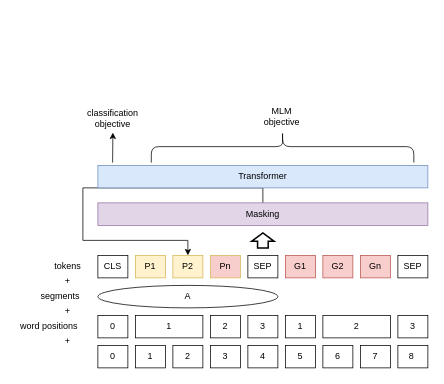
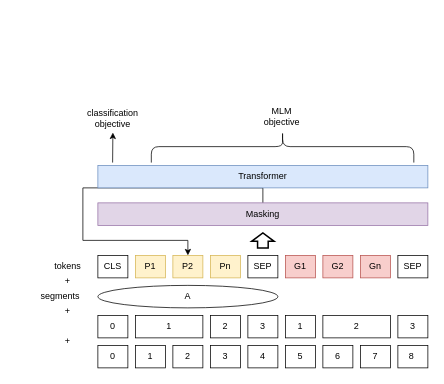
  <mxCell id="0" />
  <mxCell id="1" parent="0" />
  <mxCell id="2" value="8&amp;nbsp;" style="rounded=0;whiteSpace=wrap;html=1;" vertex="1" parent="1"><mxGeometry x="530" y="460" width="40" height="30" as="geometry" /></mxCell>
  <mxCell id="3" value="4" style="rounded=0;whiteSpace=wrap;html=1;" vertex="1" parent="1"><mxGeometry x="330" y="460" width="40" height="30" as="geometry" /></mxCell>
  <mxCell id="4" value="3" style="rounded=0;whiteSpace=wrap;html=1;" vertex="1" parent="1"><mxGeometry x="280" y="460" width="40" height="30" as="geometry" /></mxCell>
  <mxCell id="5" value="2" style="rounded=0;whiteSpace=wrap;html=1;" vertex="1" parent="1"><mxGeometry x="230" y="460" width="40" height="30" as="geometry" /></mxCell>
  <mxCell id="6" value="1" style="rounded=0;whiteSpace=wrap;html=1;" vertex="1" parent="1"><mxGeometry x="180" y="460" width="40" height="30" as="geometry" /></mxCell>
  <mxCell id="7" value="0" style="rounded=0;whiteSpace=wrap;html=1;" vertex="1" parent="1"><mxGeometry x="130" y="460" width="40" height="30" as="geometry" /></mxCell>
  <mxCell id="8" value="5" style="rounded=0;whiteSpace=wrap;html=1;" vertex="1" parent="1"><mxGeometry x="380" y="460" width="40" height="30" as="geometry" /></mxCell>
  <mxCell id="9" value="6" style="rounded=0;whiteSpace=wrap;html=1;" vertex="1" parent="1"><mxGeometry x="430" y="460" width="40" height="30" as="geometry" /></mxCell>
  <mxCell id="10" value="7" style="rounded=0;whiteSpace=wrap;html=1;" vertex="1" parent="1"><mxGeometry x="480" y="460" width="40" height="30" as="geometry" /></mxCell>
  <mxCell id="11" value="3" style="rounded=0;whiteSpace=wrap;html=1;" vertex="1" parent="1"><mxGeometry x="530" y="420" width="40" height="30" as="geometry" /></mxCell>
  <mxCell id="12" value="3" style="rounded=0;whiteSpace=wrap;html=1;" vertex="1" parent="1"><mxGeometry x="330" y="420" width="40" height="30" as="geometry" /></mxCell>
  <mxCell id="13" value="A" style="ellipse;whiteSpace=wrap;html=1;" vertex="1" parent="1"><mxGeometry x="130" y="380" width="240" height="30" as="geometry" /></mxCell>
  <mxCell id="14" value="0" style="rounded=0;whiteSpace=wrap;html=1;" vertex="1" parent="1"><mxGeometry x="130" y="420" width="40" height="30" as="geometry" /></mxCell>
  <mxCell id="15" value="2" style="rounded=0;whiteSpace=wrap;html=1;" vertex="1" parent="1"><mxGeometry x="280" y="420" width="40" height="30" as="geometry" /></mxCell>
  <mxCell id="16" value="1" style="rounded=0;whiteSpace=wrap;html=1;" vertex="1" parent="1"><mxGeometry x="180" y="420" width="90" height="30" as="geometry" /></mxCell>
  <mxCell id="17" value="2" style="rounded=0;whiteSpace=wrap;html=1;" vertex="1" parent="1"><mxGeometry x="430" y="420" width="90" height="30" as="geometry" /></mxCell>
  <mxCell id="18" value="1" style="rounded=0;whiteSpace=wrap;html=1;" vertex="1" parent="1"><mxGeometry x="380" y="420" width="40" height="30" as="geometry" /></mxCell>
  <mxCell id="19" value="SEP" style="rounded=0;whiteSpace=wrap;html=1;" vertex="1" parent="1"><mxGeometry x="530" y="340" width="40" height="30" as="geometry" /></mxCell>
  <mxCell id="20" value="Gn" style="rounded=0;whiteSpace=wrap;html=1;fillColor=#f8cecc;strokeColor=#b85450;" vertex="1" parent="1"><mxGeometry x="480" y="340" width="40" height="30" as="geometry" /></mxCell>
  <mxCell id="21" value="G2" style="rounded=0;whiteSpace=wrap;html=1;fillColor=#f8cecc;strokeColor=#b85450;" vertex="1" parent="1"><mxGeometry x="430" y="340" width="40" height="30" as="geometry" /></mxCell>
  <mxCell id="22" value="G1" style="rounded=0;whiteSpace=wrap;html=1;fillColor=#f8cecc;strokeColor=#b85450;" vertex="1" parent="1"><mxGeometry x="380" y="340" width="40" height="30" as="geometry" /></mxCell>
  <mxCell id="23" value="SEP" style="rounded=0;whiteSpace=wrap;html=1;" vertex="1" parent="1"><mxGeometry x="330" y="340" width="40" height="30" as="geometry" /></mxCell>
- <mxCell id="24" value="Pn" style="rounded=0;whiteSpace=wrap;html=1;fillColor=#f8cecc;strokeColor=#d6b656;" vertex="1" parent="1"><mxGeometry x="280" y="340" width="40" height="30" as="geometry" /></mxCell>
+ <mxCell id="24" value="Pn" style="rounded=0;whiteSpace=wrap;html=1;fillColor=#fff2cc;strokeColor=#d6b656;" vertex="1" parent="1"><mxGeometry x="280" y="340" width="40" height="30" as="geometry" /></mxCell>
  <mxCell id="25" value="P2" style="rounded=0;whiteSpace=wrap;html=1;fillColor=#fff2cc;strokeColor=#d6b656;" vertex="1" parent="1"><mxGeometry x="230" y="340" width="40" height="30" as="geometry" /></mxCell>
  <mxCell id="26" value="P1" style="rounded=0;whiteSpace=wrap;html=1;fillColor=#fff2cc;strokeColor=#d6b656;" vertex="1" parent="1"><mxGeometry x="180" y="340" width="40" height="30" as="geometry" /></mxCell>
  <mxCell id="27" value="CLS" style="rounded=0;whiteSpace=wrap;html=1;" vertex="1" parent="1"><mxGeometry x="130" y="340" width="40" height="30" as="geometry" /></mxCell>
  <mxCell id="28" value="" style="shape=singleArrow;direction=north;whiteSpace=wrap;html=1;arrowWidth=0.472;arrowSize=0.566;strokeWidth=2;" vertex="1" parent="1"><mxGeometry x="335" y="310" width="30" height="20" as="geometry" /></mxCell>
  <mxCell id="29" style="edgeStyle=orthogonalEdgeStyle;rounded=0;orthogonalLoop=1;jettySize=auto;html=1;exitX=0.5;exitY=0;exitDx=0;exitDy=0;" edge="1" parent="1" source="30" target="25"><mxGeometry relative="1" as="geometry" /></mxCell>
  <mxCell id="30" value="Masking" style="rounded=0;whiteSpace=wrap;html=1;fillColor=#e1d5e7;strokeColor=#9673a6;" vertex="1" parent="1"><mxGeometry x="130" y="270" width="440" height="30" as="geometry" /></mxCell>
  <mxCell id="31" value="Transformer" style="rounded=0;whiteSpace=wrap;html=1;fillColor=#dae8fc;strokeColor=#6c8ebf;" vertex="1" parent="1"><mxGeometry x="130" y="220" width="440" height="30" as="geometry" /></mxCell>
  <mxCell id="32" value="" style="shape=curlyBracket;whiteSpace=wrap;html=1;rounded=1;rotation=90;" vertex="1" parent="1"><mxGeometry x="355" y="20" width="42.5" height="350" as="geometry" /></mxCell>
  <mxCell id="33" value="MLM&lt;br&gt;objective" style="text;html=1;strokeColor=none;fillColor=none;align=center;verticalAlign=middle;whiteSpace=wrap;rounded=0;" vertex="1" parent="1"><mxGeometry x="352.5" y="140" width="45" height="30" as="geometry" /></mxCell>
  <mxCell id="34" value="" style="endArrow=classic;html=1;" edge="1" parent="1"><mxGeometry width="50" height="50" relative="1" as="geometry"><mxPoint x="149.66" y="216.25" as="sourcePoint" /><mxPoint x="150" y="176.25" as="targetPoint" /><Array as="points" /></mxGeometry></mxCell>
  <mxCell id="35" value="classification&lt;br&gt;objective" style="text;html=1;strokeColor=none;fillColor=none;align=center;verticalAlign=middle;whiteSpace=wrap;rounded=0;" vertex="1" parent="1"><mxGeometry x="110" y="143.75" width="80" height="26.25" as="geometry" /></mxCell>
  <mxCell id="36" value="tokens" style="text;html=1;strokeColor=none;fillColor=none;align=center;verticalAlign=middle;whiteSpace=wrap;rounded=0;" vertex="1" parent="1"><mxGeometry x="70" y="345" width="40" height="20" as="geometry" /></mxCell>
  <mxCell id="37" value="segments" style="text;html=1;strokeColor=none;fillColor=none;align=center;verticalAlign=middle;whiteSpace=wrap;rounded=0;" vertex="1" parent="1"><mxGeometry x="50" y="385" width="60" height="20" as="geometry" /></mxCell>
- <mxCell id="38" value="word positions" style="text;html=1;strokeColor=none;fillColor=none;align=center;verticalAlign=middle;whiteSpace=wrap;rounded=0;" vertex="1" parent="1"><mxGeometry x="20" y="425" width="90" height="20" as="geometry" /></mxCell>
  <mxCell id="39" value="+" style="text;html=1;strokeColor=none;fillColor=none;align=center;verticalAlign=middle;whiteSpace=wrap;rounded=0;" vertex="1" parent="1"><mxGeometry x="80" y="365" width="20" height="20" as="geometry" /></mxCell>
  <mxCell id="40" value="+" style="text;html=1;strokeColor=none;fillColor=none;align=center;verticalAlign=middle;whiteSpace=wrap;rounded=0;" vertex="1" parent="1"><mxGeometry x="80" y="405" width="20" height="20" as="geometry" /></mxCell>
  <mxCell id="41" value="+" style="text;html=1;strokeColor=none;fillColor=none;align=center;verticalAlign=middle;whiteSpace=wrap;rounded=0;" vertex="1" parent="1"><mxGeometry x="80" y="445" width="20" height="20" as="geometry" /></mxCell>
